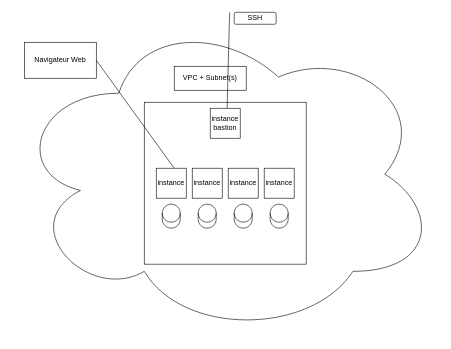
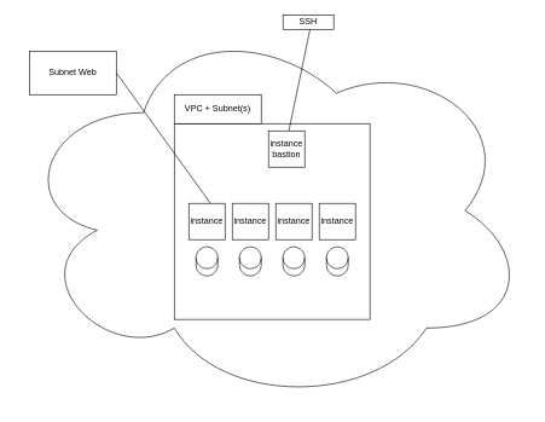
  <mxCell id="0" />
  <mxCell id="1" parent="0" />
  <mxCell id="2" value="" style="ellipse;shape=cloud;whiteSpace=wrap;html=1;" vertex="1" parent="1"><mxGeometry x="20" y="20" width="710" height="540" as="geometry" /></mxCell>
  <mxCell id="3" value="" style="whiteSpace=wrap;html=1;aspect=fixed;" vertex="1" parent="1"><mxGeometry x="240" y="170" width="270" height="270" as="geometry" /></mxCell>
- <mxCell id="4" value="instance&lt;br&gt;bastion" style="whiteSpace=wrap;html=1;aspect=fixed;" vertex="1" parent="1"><mxGeometry x="350" y="180" width="50" height="50" as="geometry" /></mxCell>
+ <mxCell id="4" value="instance&lt;br&gt;bastion" style="whiteSpace=wrap;html=1;aspect=fixed;" vertex="1" parent="1"><mxGeometry x="370" y="180" width="50" height="50" as="geometry" /></mxCell>
  <mxCell id="5" value="instance" style="whiteSpace=wrap;html=1;aspect=fixed;" vertex="1" parent="1"><mxGeometry x="260" y="280" width="50" height="50" as="geometry" /></mxCell>
  <mxCell id="6" value="instance" style="whiteSpace=wrap;html=1;aspect=fixed;" vertex="1" parent="1"><mxGeometry x="320" y="280" width="50" height="50" as="geometry" /></mxCell>
  <mxCell id="7" value="instance" style="whiteSpace=wrap;html=1;aspect=fixed;" vertex="1" parent="1"><mxGeometry x="380" y="280" width="50" height="50" as="geometry" /></mxCell>
  <mxCell id="8" value="instance" style="whiteSpace=wrap;html=1;aspect=fixed;" vertex="1" parent="1"><mxGeometry x="440" y="280" width="50" height="50" as="geometry" /></mxCell>
  <mxCell id="9" value="" style="shape=cylinder2;whiteSpace=wrap;html=1;boundedLbl=1;backgroundOutline=1;size=15;" vertex="1" parent="1"><mxGeometry x="270" y="340" width="30" height="40" as="geometry" /></mxCell>
  <mxCell id="10" value="" style="shape=cylinder2;whiteSpace=wrap;html=1;boundedLbl=1;backgroundOutline=1;size=15;" vertex="1" parent="1"><mxGeometry x="330" y="340" width="30" height="40" as="geometry" /></mxCell>
  <mxCell id="11" value="" style="shape=cylinder2;whiteSpace=wrap;html=1;boundedLbl=1;backgroundOutline=1;size=15;" vertex="1" parent="1"><mxGeometry x="390" y="340" width="30" height="40" as="geometry" /></mxCell>
  <mxCell id="12" value="" style="shape=cylinder2;whiteSpace=wrap;html=1;boundedLbl=1;backgroundOutline=1;size=15;" vertex="1" parent="1"><mxGeometry x="450" y="340" width="30" height="40" as="geometry" /></mxCell>
- <mxCell id="13" value="VPC + Subnet(s)" style="rounded=0;whiteSpace=wrap;html=1;" vertex="1" parent="1"><mxGeometry x="290" y="110" width="120" height="40" as="geometry" /></mxCell>
+ <mxCell id="13" value="VPC + Subnet(s)" style="rounded=0;whiteSpace=wrap;html=1;" vertex="1" parent="1"><mxGeometry x="240" y="130" width="120" height="40" as="geometry" /></mxCell>
  <mxCell id="14" value="" style="endArrow=none;html=1;entryX=0.564;entryY=-0.008;entryDx=0;entryDy=0;entryPerimeter=0;" edge="1" parent="1" source="2" target="4"><mxGeometry width="50" height="50" relative="1" as="geometry"><mxPoint x="360" y="300" as="sourcePoint" /><mxPoint x="410" y="250" as="targetPoint" /></mxGeometry></mxCell>
- <mxCell id="15" value="Navigateur Web" style="rounded=0;whiteSpace=wrap;html=1;" vertex="1" parent="1"><mxGeometry x="40" y="70" width="120" height="60" as="geometry" /></mxCell>
- <mxCell id="16" value="SSH" style="whiteSpace=wrap;html=1;rounded=1;" vertex="1" parent="1"><mxGeometry x="390" y="20" width="70" height="20" as="geometry" /></mxCell>
+ <mxCell id="15" value="Subnet Web" style="rounded=0;whiteSpace=wrap;html=1;" vertex="1" parent="1"><mxGeometry x="40" y="70" width="120" height="60" as="geometry" /></mxCell>
+ <mxCell id="16" value="SSH" style="rounded=0;whiteSpace=wrap;html=1;" vertex="1" parent="1"><mxGeometry x="390" y="20" width="70" height="20" as="geometry" /></mxCell>
  <mxCell id="17" value="" style="endArrow=none;html=1;entryX=1;entryY=0.5;entryDx=0;entryDy=0;exitX=0.6;exitY=0;exitDx=0;exitDy=0;exitPerimeter=0;" edge="1" parent="1" source="5" target="15"><mxGeometry width="50" height="50" relative="1" as="geometry"><mxPoint x="360" y="300" as="sourcePoint" /><mxPoint x="410" y="250" as="targetPoint" /></mxGeometry></mxCell>
